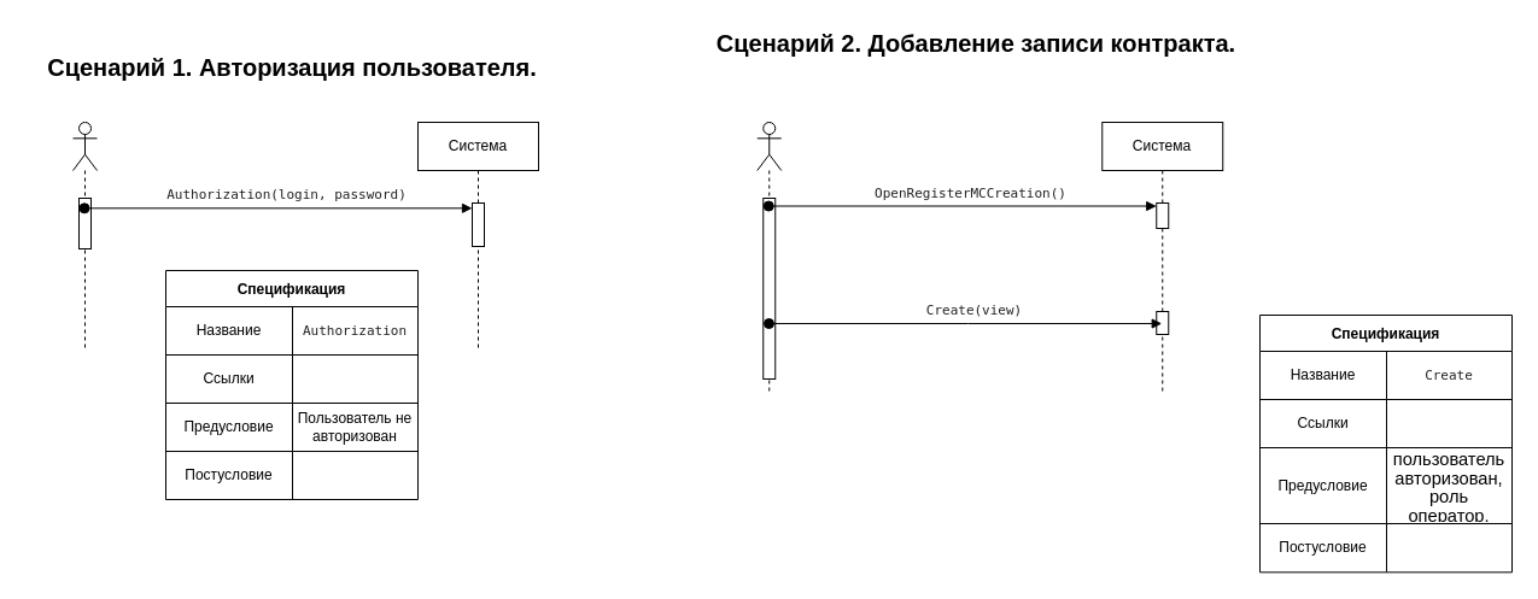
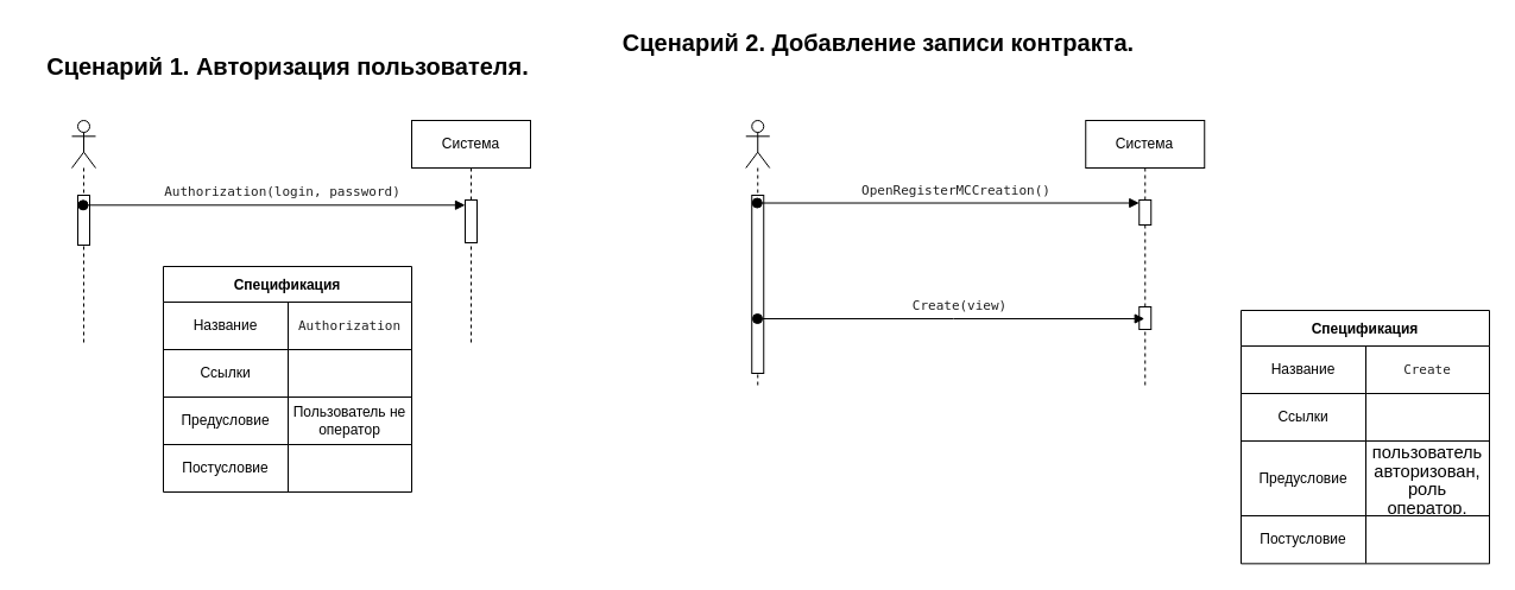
  <mxCell id="0" />
  <mxCell id="1" parent="0" />
  <mxCell id="2" value="" style="shape=umlLifeline;participant=umlActor;perimeter=lifelinePerimeter;whiteSpace=wrap;html=1;container=1;collapsible=0;recursiveResize=0;verticalAlign=top;spacingTop=36;outlineConnect=0;" vertex="1" parent="1"><mxGeometry x="60" y="101" width="20" height="189" as="geometry" /></mxCell>
  <mxCell id="3" value="" style="html=1;points=[];perimeter=orthogonalPerimeter;" vertex="1" parent="2"><mxGeometry x="5" y="63" width="10" height="42" as="geometry" /></mxCell>
  <mxCell id="4" value="Система" style="shape=umlLifeline;perimeter=lifelinePerimeter;whiteSpace=wrap;html=1;container=1;collapsible=0;recursiveResize=0;outlineConnect=0;" vertex="1" parent="1"><mxGeometry x="346" y="101" width="100" height="187" as="geometry" /></mxCell>
  <mxCell id="5" value="" style="html=1;points=[];perimeter=orthogonalPerimeter;" vertex="1" parent="4"><mxGeometry x="45" y="67" width="10" height="36" as="geometry" /></mxCell>
  <mxCell id="6" value="&lt;pre style=&quot;color: rgb(32, 32, 32); font-family: &amp;quot;JetBrains Mono&amp;quot;, monospace;&quot;&gt;&lt;span style=&quot;background-color: initial;&quot;&gt;Authorization&lt;/span&gt;(login, password)&lt;/pre&gt;" style="html=1;verticalAlign=bottom;startArrow=oval;endArrow=block;startSize=8;rounded=0;entryX=0;entryY=0.12;entryDx=0;entryDy=0;entryPerimeter=0;strokeColor=default;labelBackgroundColor=none;" edge="1" target="5" parent="1" source="2"><mxGeometry x="0.037" y="-9" relative="1" as="geometry"><mxPoint x="238" y="174" as="sourcePoint" /><mxPoint as="offset" /></mxGeometry></mxCell>
  <mxCell id="7" value="Спецификация" style="shape=table;startSize=30;container=1;collapsible=0;childLayout=tableLayout;fontStyle=1;align=center;" vertex="1" parent="1"><mxGeometry x="137" y="224" width="209" height="190" as="geometry" /></mxCell>
  <mxCell id="8" value="" style="shape=tableRow;horizontal=0;startSize=0;swimlaneHead=0;swimlaneBody=0;top=0;left=0;bottom=0;right=0;collapsible=0;dropTarget=0;fillColor=none;points=[[0,0.5],[1,0.5]];portConstraint=eastwest;" vertex="1" parent="7"><mxGeometry y="30" width="209" height="40" as="geometry" /></mxCell>
  <mxCell id="9" value="Название" style="shape=partialRectangle;html=1;whiteSpace=wrap;connectable=0;fillColor=none;top=0;left=0;bottom=0;right=0;overflow=hidden;" vertex="1" parent="8"><mxGeometry width="105" height="40" as="geometry"><mxRectangle width="105" height="40" as="alternateBounds" /></mxGeometry></mxCell>
  <mxCell id="10" value="&lt;pre style=&quot;font-size: 11px; color: rgb(32, 32, 32); font-family: &amp;quot;JetBrains Mono&amp;quot;, monospace;&quot;&gt;&lt;span style=&quot;background-color: initial;&quot;&gt;Authorization&lt;/span&gt;&lt;/pre&gt;" style="shape=partialRectangle;html=1;whiteSpace=wrap;connectable=0;fillColor=none;top=0;left=0;bottom=0;right=0;overflow=hidden;" vertex="1" parent="8"><mxGeometry x="105" width="104" height="40" as="geometry"><mxRectangle width="104" height="40" as="alternateBounds" /></mxGeometry></mxCell>
  <mxCell id="11" value="" style="shape=tableRow;horizontal=0;startSize=0;swimlaneHead=0;swimlaneBody=0;top=0;left=0;bottom=0;right=0;collapsible=0;dropTarget=0;fillColor=none;points=[[0,0.5],[1,0.5]];portConstraint=eastwest;" vertex="1" parent="7"><mxGeometry y="70" width="209" height="40" as="geometry" /></mxCell>
  <mxCell id="12" value="Ссылки" style="shape=partialRectangle;html=1;whiteSpace=wrap;connectable=0;fillColor=none;top=0;left=0;bottom=0;right=0;overflow=hidden;" vertex="1" parent="11"><mxGeometry width="105" height="40" as="geometry"><mxRectangle width="105" height="40" as="alternateBounds" /></mxGeometry></mxCell>
  <mxCell id="13" value="" style="shape=partialRectangle;html=1;whiteSpace=wrap;connectable=0;fillColor=none;top=0;left=0;bottom=0;right=0;overflow=hidden;" vertex="1" parent="11"><mxGeometry x="105" width="104" height="40" as="geometry"><mxRectangle width="104" height="40" as="alternateBounds" /></mxGeometry></mxCell>
  <mxCell id="14" style="shape=tableRow;horizontal=0;startSize=0;swimlaneHead=0;swimlaneBody=0;top=0;left=0;bottom=0;right=0;collapsible=0;dropTarget=0;fillColor=none;points=[[0,0.5],[1,0.5]];portConstraint=eastwest;" vertex="1" parent="7"><mxGeometry y="110" width="209" height="40" as="geometry" /></mxCell>
  <mxCell id="15" value="Предусловие" style="shape=partialRectangle;html=1;whiteSpace=wrap;connectable=0;fillColor=none;top=0;left=0;bottom=0;right=0;overflow=hidden;" vertex="1" parent="14"><mxGeometry width="105" height="40" as="geometry"><mxRectangle width="105" height="40" as="alternateBounds" /></mxGeometry></mxCell>
- <mxCell id="16" value="Пользователь не авторизован" style="shape=partialRectangle;html=1;whiteSpace=wrap;connectable=0;fillColor=none;top=0;left=0;bottom=0;right=0;overflow=hidden;" vertex="1" parent="14"><mxGeometry x="105" width="104" height="40" as="geometry"><mxRectangle width="104" height="40" as="alternateBounds" /></mxGeometry></mxCell>
+ <mxCell id="16" value="Пользователь не оператор" style="shape=partialRectangle;html=1;whiteSpace=wrap;connectable=0;fillColor=none;top=0;left=0;bottom=0;right=0;overflow=hidden;" vertex="1" parent="14"><mxGeometry x="105" width="104" height="40" as="geometry"><mxRectangle width="104" height="40" as="alternateBounds" /></mxGeometry></mxCell>
  <mxCell id="17" style="shape=tableRow;horizontal=0;startSize=0;swimlaneHead=0;swimlaneBody=0;top=0;left=0;bottom=0;right=0;collapsible=0;dropTarget=0;fillColor=none;points=[[0,0.5],[1,0.5]];portConstraint=eastwest;" vertex="1" parent="7"><mxGeometry y="150" width="209" height="40" as="geometry" /></mxCell>
  <mxCell id="18" value="Постусловие" style="shape=partialRectangle;html=1;whiteSpace=wrap;connectable=0;fillColor=none;top=0;left=0;bottom=0;right=0;overflow=hidden;" vertex="1" parent="17"><mxGeometry width="105" height="40" as="geometry"><mxRectangle width="105" height="40" as="alternateBounds" /></mxGeometry></mxCell>
  <mxCell id="19" style="shape=partialRectangle;html=1;whiteSpace=wrap;connectable=0;fillColor=none;top=0;left=0;bottom=0;right=0;overflow=hidden;" vertex="1" parent="17"><mxGeometry x="105" width="104" height="40" as="geometry"><mxRectangle width="104" height="40" as="alternateBounds" /></mxGeometry></mxCell>
  <mxCell id="20" value="&lt;p class=&quot;MsoNormal&quot; style=&quot;font-size: 20px;&quot;&gt;Сценарий 1. Авторизация пользователя.&lt;/p&gt;" style="text;html=1;strokeColor=none;fillColor=none;align=center;verticalAlign=middle;whiteSpace=wrap;rounded=0;fontSize=20;fontStyle=1" vertex="1" parent="1"><mxGeometry x="20.75" y="40" width="441.5" height="30" as="geometry" /></mxCell>
  <mxCell id="21" value="" style="shape=umlLifeline;participant=umlActor;perimeter=lifelinePerimeter;whiteSpace=wrap;html=1;container=1;collapsible=0;recursiveResize=0;verticalAlign=top;spacingTop=36;outlineConnect=0;" vertex="1" parent="1"><mxGeometry x="627.25" y="101" width="20" height="223" as="geometry" /></mxCell>
  <mxCell id="22" value="" style="html=1;points=[];perimeter=orthogonalPerimeter;" vertex="1" parent="21"><mxGeometry x="5" y="63" width="10" height="150" as="geometry" /></mxCell>
  <mxCell id="23" value="Система" style="shape=umlLifeline;perimeter=lifelinePerimeter;whiteSpace=wrap;html=1;container=1;collapsible=0;recursiveResize=0;outlineConnect=0;" vertex="1" parent="1"><mxGeometry x="913.25" y="101" width="100" height="223" as="geometry" /></mxCell>
  <mxCell id="24" value="" style="html=1;points=[];perimeter=orthogonalPerimeter;" vertex="1" parent="23"><mxGeometry x="45" y="67" width="10" height="21" as="geometry" /></mxCell>
  <mxCell id="25" value="" style="html=1;points=[];perimeter=orthogonalPerimeter;fontSize=11;" vertex="1" parent="23"><mxGeometry x="45" y="157" width="10" height="19" as="geometry" /></mxCell>
  <mxCell id="26" value="&lt;pre style=&quot;color: rgb(32, 32, 32); font-family: &amp;quot;JetBrains Mono&amp;quot;, monospace;&quot;&gt;OpenRegisterMCCreation()&lt;/pre&gt;" style="html=1;verticalAlign=bottom;startArrow=oval;endArrow=block;startSize=8;rounded=0;entryX=0;entryY=0.12;entryDx=0;entryDy=0;entryPerimeter=0;strokeColor=default;labelBackgroundColor=none;" edge="1" parent="1" source="21" target="24"><mxGeometry x="0.037" y="-9" relative="1" as="geometry"><mxPoint x="805.25" y="174" as="sourcePoint" /><mxPoint as="offset" /></mxGeometry></mxCell>
  <mxCell id="27" value="Спецификация" style="shape=table;startSize=30;container=1;collapsible=0;childLayout=tableLayout;fontStyle=1;align=center;" vertex="1" parent="1"><mxGeometry x="1044" y="261" width="209" height="213.346" as="geometry" /></mxCell>
  <mxCell id="28" value="" style="shape=tableRow;horizontal=0;startSize=0;swimlaneHead=0;swimlaneBody=0;top=0;left=0;bottom=0;right=0;collapsible=0;dropTarget=0;fillColor=none;points=[[0,0.5],[1,0.5]];portConstraint=eastwest;" vertex="1" parent="27"><mxGeometry y="30" width="209" height="40" as="geometry" /></mxCell>
  <mxCell id="29" value="Название" style="shape=partialRectangle;html=1;whiteSpace=wrap;connectable=0;fillColor=none;top=0;left=0;bottom=0;right=0;overflow=hidden;" vertex="1" parent="28"><mxGeometry width="105" height="40" as="geometry"><mxRectangle width="105" height="40" as="alternateBounds" /></mxGeometry></mxCell>
  <mxCell id="30" value="&lt;pre style=&quot;font-size: 11px; color: rgb(32, 32, 32); font-family: &amp;quot;JetBrains Mono&amp;quot;, monospace;&quot;&gt;Create&lt;/pre&gt;" style="shape=partialRectangle;html=1;whiteSpace=wrap;connectable=0;fillColor=none;top=0;left=0;bottom=0;right=0;overflow=hidden;" vertex="1" parent="28"><mxGeometry x="105" width="104" height="40" as="geometry"><mxRectangle width="104" height="40" as="alternateBounds" /></mxGeometry></mxCell>
  <mxCell id="31" value="" style="shape=tableRow;horizontal=0;startSize=0;swimlaneHead=0;swimlaneBody=0;top=0;left=0;bottom=0;right=0;collapsible=0;dropTarget=0;fillColor=none;points=[[0,0.5],[1,0.5]];portConstraint=eastwest;" vertex="1" parent="27"><mxGeometry y="70" width="209" height="40" as="geometry" /></mxCell>
  <mxCell id="32" value="Ссылки" style="shape=partialRectangle;html=1;whiteSpace=wrap;connectable=0;fillColor=none;top=0;left=0;bottom=0;right=0;overflow=hidden;" vertex="1" parent="31"><mxGeometry width="105" height="40" as="geometry"><mxRectangle width="105" height="40" as="alternateBounds" /></mxGeometry></mxCell>
  <mxCell id="33" value="" style="shape=partialRectangle;html=1;whiteSpace=wrap;connectable=0;fillColor=none;top=0;left=0;bottom=0;right=0;overflow=hidden;" vertex="1" parent="31"><mxGeometry x="105" width="104" height="40" as="geometry"><mxRectangle width="104" height="40" as="alternateBounds" /></mxGeometry></mxCell>
  <mxCell id="34" style="shape=tableRow;horizontal=0;startSize=0;swimlaneHead=0;swimlaneBody=0;top=0;left=0;bottom=0;right=0;collapsible=0;dropTarget=0;fillColor=none;points=[[0,0.5],[1,0.5]];portConstraint=eastwest;" vertex="1" parent="27"><mxGeometry y="110" width="209" height="63" as="geometry" /></mxCell>
  <mxCell id="35" value="Предусловие" style="shape=partialRectangle;html=1;whiteSpace=wrap;connectable=0;fillColor=none;top=0;left=0;bottom=0;right=0;overflow=hidden;" vertex="1" parent="34"><mxGeometry width="105" height="63" as="geometry"><mxRectangle width="105" height="63" as="alternateBounds" /></mxGeometry></mxCell>
  <mxCell id="36" value="&lt;span style=&quot;font-size:11.0pt;line-height:107%;&lt;br/&gt;font-family:&amp;quot;Calibri&amp;quot;,sans-serif;mso-ascii-theme-font:minor-latin;mso-fareast-font-family:&lt;br/&gt;Calibri;mso-fareast-theme-font:minor-latin;mso-hansi-theme-font:minor-latin;&lt;br/&gt;mso-bidi-font-family:&amp;quot;Times New Roman&amp;quot;;mso-bidi-theme-font:minor-bidi;&lt;br/&gt;mso-ansi-language:RU;mso-fareast-language:EN-US;mso-bidi-language:AR-SA&quot;&gt;пользователь&lt;br/&gt;авторизован, роль оператор.&lt;/span&gt;" style="shape=partialRectangle;html=1;whiteSpace=wrap;connectable=0;fillColor=none;top=0;left=0;bottom=0;right=0;overflow=hidden;" vertex="1" parent="34"><mxGeometry x="105" width="104" height="63" as="geometry"><mxRectangle width="104" height="63" as="alternateBounds" /></mxGeometry></mxCell>
  <mxCell id="37" style="shape=tableRow;horizontal=0;startSize=0;swimlaneHead=0;swimlaneBody=0;top=0;left=0;bottom=0;right=0;collapsible=0;dropTarget=0;fillColor=none;points=[[0,0.5],[1,0.5]];portConstraint=eastwest;" vertex="1" parent="27"><mxGeometry y="173" width="209" height="40" as="geometry" /></mxCell>
  <mxCell id="38" value="Постусловие" style="shape=partialRectangle;html=1;whiteSpace=wrap;connectable=0;fillColor=none;top=0;left=0;bottom=0;right=0;overflow=hidden;" vertex="1" parent="37"><mxGeometry width="105" height="40" as="geometry"><mxRectangle width="105" height="40" as="alternateBounds" /></mxGeometry></mxCell>
  <mxCell id="39" style="shape=partialRectangle;html=1;whiteSpace=wrap;connectable=0;fillColor=none;top=0;left=0;bottom=0;right=0;overflow=hidden;" vertex="1" parent="37"><mxGeometry x="105" width="104" height="40" as="geometry"><mxRectangle width="104" height="40" as="alternateBounds" /></mxGeometry></mxCell>
- <mxCell id="40" value="&lt;p class=&quot;MsoNormal&quot;&gt;Сценарий 2. Добавление записи контракта.&lt;/p&gt;" style="text;html=1;strokeColor=none;fillColor=none;align=center;verticalAlign=middle;whiteSpace=wrap;rounded=0;fontSize=20;fontStyle=1" vertex="1" parent="1"><mxGeometry x="588" y="20" width="441.5" height="30" as="geometry" /></mxCell>
+ <mxCell id="40" value="&lt;p class=&quot;MsoNormal&quot;&gt;Сценарий 2. Добавление записи контракта.&lt;/p&gt;" style="text;html=1;strokeColor=none;fillColor=none;align=center;verticalAlign=middle;whiteSpace=wrap;rounded=0;fontSize=20;fontStyle=1" vertex="1" parent="1"><mxGeometry x="518" y="20" width="441.5" height="30" as="geometry" /></mxCell>
  <mxCell id="41" value="&lt;pre style=&quot;color: rgb(32, 32, 32); font-family: &amp;quot;JetBrains Mono&amp;quot;, monospace;&quot;&gt;Create(view)&lt;/pre&gt;" style="html=1;verticalAlign=bottom;startArrow=oval;endArrow=block;startSize=8;rounded=0;strokeColor=default;labelBackgroundColor=none;" edge="1" parent="1" target="23"><mxGeometry x="0.043" y="-9" relative="1" as="geometry"><mxPoint x="637" y="268" as="sourcePoint" /><mxPoint as="offset" /><mxPoint x="968.25" y="182.32" as="targetPoint" /><Array as="points"><mxPoint x="802" y="268" /></Array></mxGeometry></mxCell>
